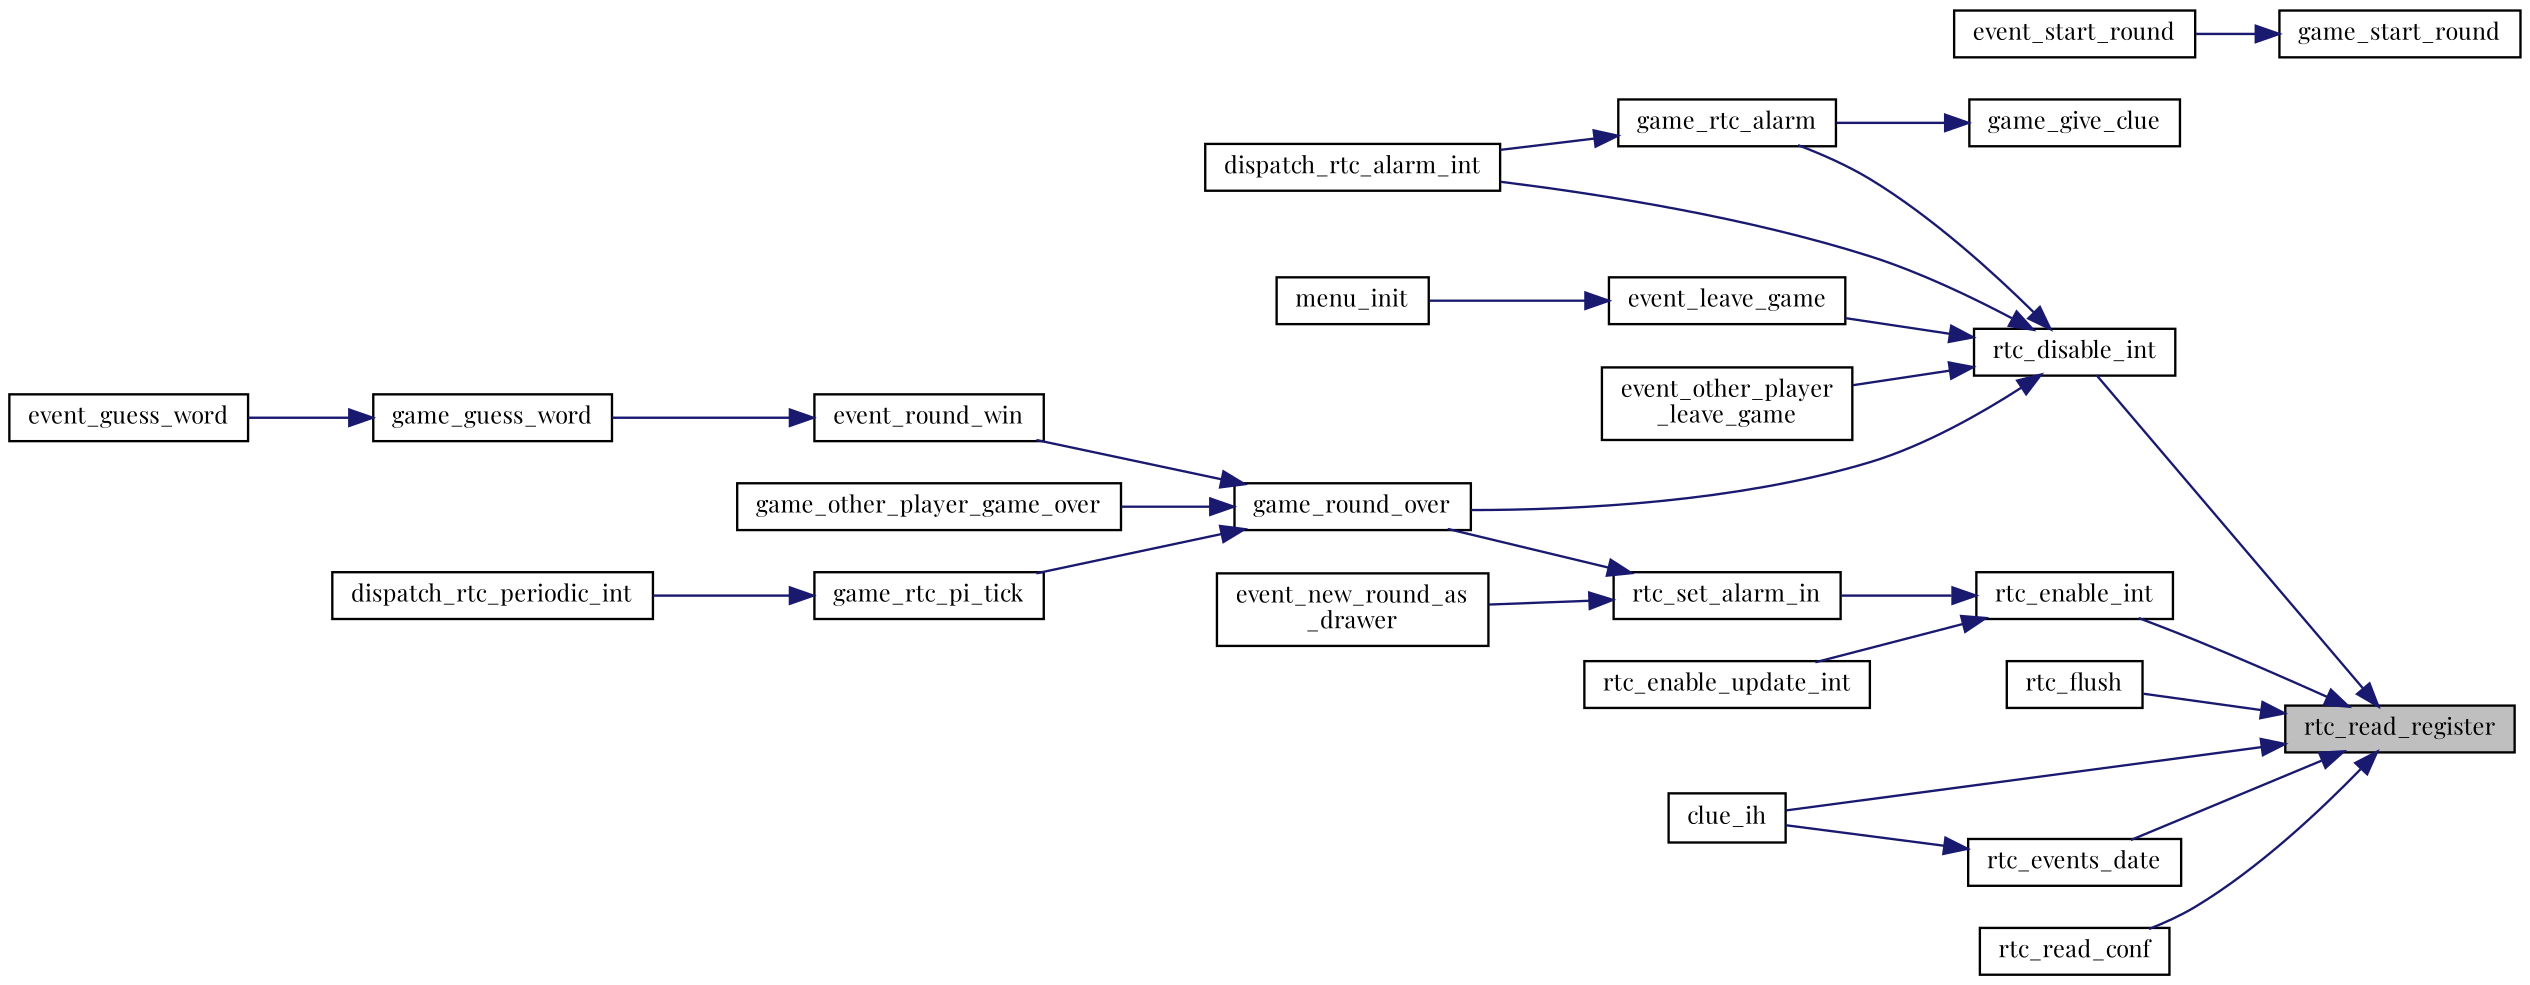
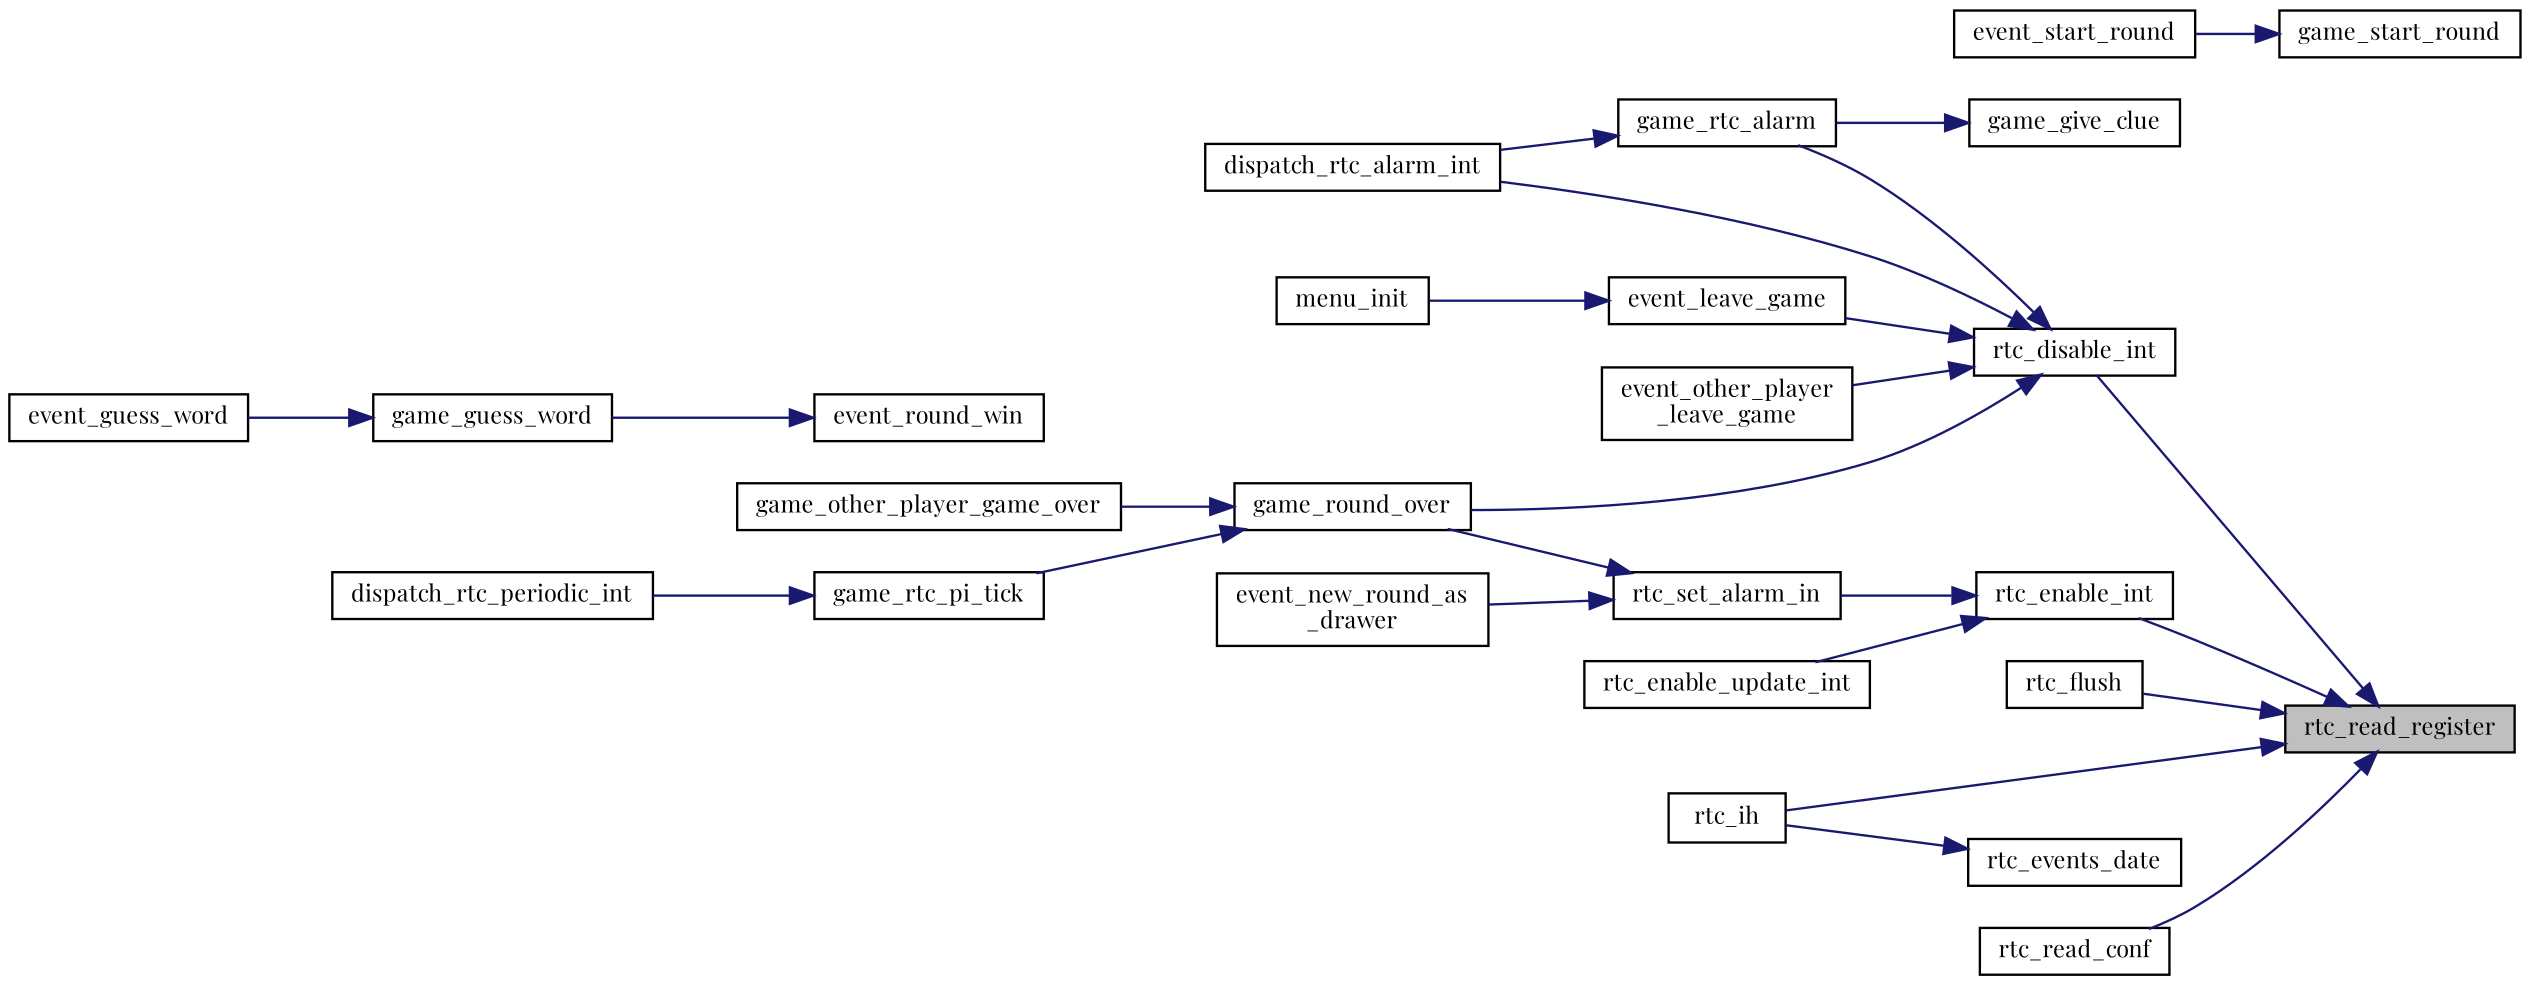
  digraph {
    fontname="Playfair Display"
    rankdir=RL
    node [color=black fillcolor=white fontname="Playfair Display" fontsize=10 shape=record style=filled]
    edge [color=midnightblue dir=back fontname="Playfair Display" fontsize=10 labelfontname=Helvetica labelfontsize=10 style=solid]
    n1 [fillcolor=grey75 fontcolor=black height=0.2 label=rtc_read_register width=0.4]
    n2 [height=0.2 label=rtc_disable_int width=0.4]
    n3 [height=0.2 label=rtc_enable_int width=0.4]
    n4 [height=0.2 label=rtc_flush width=0.4]
-   n5 [height=0.2 label=clue_ih width=0.4]
+   n5 [height=0.2 label=rtc_ih width=0.4]
    n6 [height=0.2 label=rtc_read_conf width=0.4]
    n7 [height=0.2 label=rtc_events_date width=0.4]
    n8 [height=0.2 label=dispatch_rtc_alarm_int width=0.4]
    n9 [height=0.2 label=event_leave_game width=0.4]
    n10 [height=0.2 label="event_other_player\l_leave_game" width=0.4]
    n11 [height=0.2 label=game_round_over width=0.4]
    n12 [height=0.2 label=game_rtc_alarm width=0.4]
    n13 [height=0.2 label=rtc_enable_update_int width=0.4]
    n14 [height=0.2 label=rtc_set_alarm_in width=0.4]
    n15 [height=0.2 label=menu_init width=0.4]
    n16 [height=0.2 label=event_round_win width=0.4]
    n17 [height=0.2 label=game_other_player_game_over width=0.4]
    n18 [height=0.2 label=game_rtc_pi_tick width=0.4]
    n19 [height=0.2 label=game_guess_word width=0.4]
    n20 [height=0.2 label=dispatch_rtc_periodic_int width=0.4]
    n21 [height=0.2 label=event_guess_word width=0.4]
    n22 [height=0.2 label="event_new_round_as\l_drawer" width=0.4]
    n23 [height=0.2 label=game_give_clue width=0.4]
    n24 [height=0.2 label=game_start_round width=0.4]
    n25 [height=0.2 label=event_start_round width=0.4]
    n1 -> n2
    n1 -> n3
    n1 -> n4
    n1 -> n5
    n1 -> n6
-   n1 -> n7
    n2 -> n8
    n2 -> n9
    n2 -> n10
    n2 -> n11
    n2 -> n12
    n3 -> n13
    n3 -> n14
    n7 -> n5
    n9 -> n15
-   n11 -> n16
    n11 -> n17
    n11 -> n18
    n12 -> n8
    n14 -> n11
    n14 -> n22
    n16 -> n19
    n18 -> n20
    n19 -> n21
    n23 -> n12
    n24 -> n25
  }
